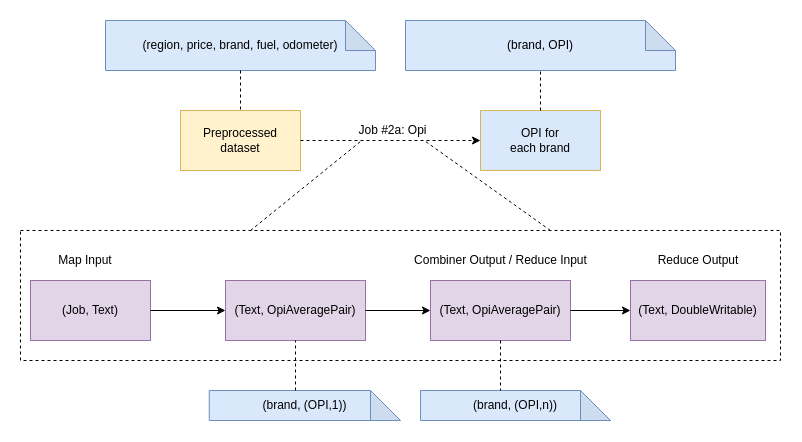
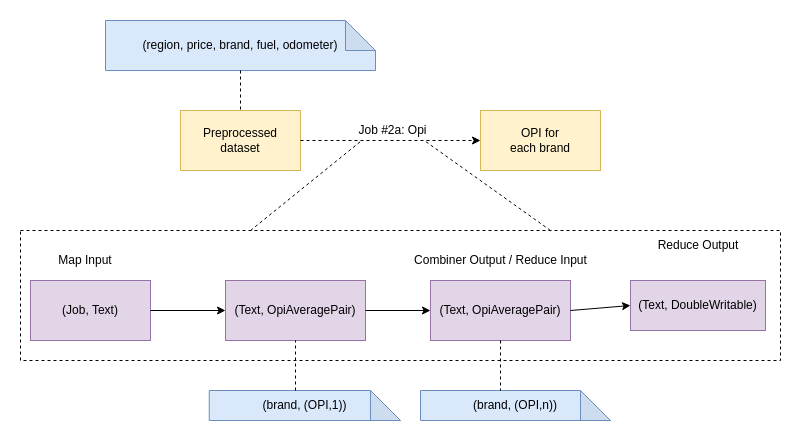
  <mxCell id="0" />
  <mxCell id="1" parent="0" />
  <mxCell id="2" value="Preprocessed&lt;br&gt;dataset" style="rounded=0;whiteSpace=wrap;html=1;fillColor=#fff2cc;strokeColor=#d6b656;" parent="1" vertex="1"><mxGeometry x="180" y="110" width="120" height="60" as="geometry" /></mxCell>
- <mxCell id="3" value="OPI for&lt;br&gt;each brand" style="rounded=0;whiteSpace=wrap;html=1;fillColor=#dae8fc;strokeColor=#d6b656;" parent="1" vertex="1"><mxGeometry x="480" y="110" width="120" height="60" as="geometry" /></mxCell>
+ <mxCell id="3" value="OPI for&lt;br&gt;each brand" style="rounded=0;whiteSpace=wrap;html=1;fillColor=#fff2cc;strokeColor=#d6b656;" parent="1" vertex="1"><mxGeometry x="480" y="110" width="120" height="60" as="geometry" /></mxCell>
  <mxCell id="4" value="" style="endArrow=classic;html=1;exitX=1;exitY=0.5;exitDx=0;exitDy=0;dashed=1;" parent="1" source="2" target="3" edge="1"><mxGeometry width="50" height="50" relative="1" as="geometry"><mxPoint x="299" y="147" as="sourcePoint" /><mxPoint x="440" y="110" as="targetPoint" /></mxGeometry></mxCell>
  <mxCell id="5" value="(region, price, brand, fuel, odometer)" style="shape=note;whiteSpace=wrap;html=1;backgroundOutline=1;darkOpacity=0.05;fillColor=#dae8fc;strokeColor=#6c8ebf;" parent="1" vertex="1"><mxGeometry x="105" y="20" width="270" height="50" as="geometry" /></mxCell>
  <mxCell id="6" value="" style="endArrow=none;dashed=1;html=1;entryX=0.5;entryY=0;entryDx=0;entryDy=0;exitX=0.5;exitY=1;exitDx=0;exitDy=0;exitPerimeter=0;" parent="1" source="5" target="2" edge="1"><mxGeometry width="50" height="50" relative="1" as="geometry"><mxPoint x="560" y="80" as="sourcePoint" /><mxPoint x="730" y="150" as="targetPoint" /></mxGeometry></mxCell>
  <mxCell id="7" value="Job #2a: Opi" style="text;html=1;strokeColor=none;fillColor=none;align=center;verticalAlign=middle;whiteSpace=wrap;rounded=0;" parent="1" vertex="1"><mxGeometry x="330" y="120" width="125" height="20" as="geometry" /></mxCell>
  <mxCell id="8" value="(Job, Text)" style="rounded=0;whiteSpace=wrap;html=1;fillColor=#e1d5e7;strokeColor=#9673a6;" parent="1" vertex="1"><mxGeometry x="30" y="280" width="120" height="60" as="geometry" /></mxCell>
  <mxCell id="9" value="(Text, OpiAveragePair)" style="rounded=0;whiteSpace=wrap;html=1;fillColor=#e1d5e7;strokeColor=#9673a6;" parent="1" vertex="1"><mxGeometry x="225" y="280" width="140" height="60" as="geometry" /></mxCell>
- <mxCell id="10" value="(Text, DoubleWritable)" style="rounded=0;whiteSpace=wrap;html=1;fillColor=#e1d5e7;strokeColor=#9673a6;" parent="1" vertex="1"><mxGeometry x="630" y="280" width="135" height="60" as="geometry" /></mxCell>
+ <mxCell id="10" value="(Text, DoubleWritable)" style="rounded=0;whiteSpace=wrap;html=1;fillColor=#e1d5e7;strokeColor=#9673a6;" parent="1" vertex="1"><mxGeometry x="630" y="280" width="135" height="50" as="geometry" /></mxCell>
  <mxCell id="11" value="Map Input" style="text;html=1;strokeColor=none;fillColor=none;align=center;verticalAlign=middle;whiteSpace=wrap;rounded=0;" parent="1" vertex="1"><mxGeometry x="50" y="250" width="70" height="20" as="geometry" /></mxCell>
- <mxCell id="12" value="Reduce Output" style="text;html=1;strokeColor=none;fillColor=none;align=center;verticalAlign=middle;whiteSpace=wrap;rounded=0;" parent="1" vertex="1"><mxGeometry x="652.5" y="250" width="90" height="20" as="geometry" /></mxCell>
+ <mxCell id="12" value="Reduce Output" style="text;html=1;strokeColor=none;fillColor=none;align=center;verticalAlign=middle;whiteSpace=wrap;rounded=0;" parent="1" vertex="1"><mxGeometry x="652.5" y="235" width="90" height="20" as="geometry" /></mxCell>
  <mxCell id="13" value="" style="endArrow=classic;html=1;exitX=1;exitY=0.5;exitDx=0;exitDy=0;entryX=0;entryY=0.5;entryDx=0;entryDy=0;" parent="1" source="8" target="9" edge="1"><mxGeometry width="50" height="50" relative="1" as="geometry"><mxPoint x="120" y="440" as="sourcePoint" /><mxPoint x="170" y="390" as="targetPoint" /></mxGeometry></mxCell>
  <mxCell id="14" value="" style="endArrow=none;dashed=1;html=1;exitX=0.25;exitY=0;exitDx=0;exitDy=0;entryX=0.25;entryY=1;entryDx=0;entryDy=0;" parent="1" target="7" edge="1"><mxGeometry width="50" height="50" relative="1" as="geometry"><mxPoint x="250" y="230" as="sourcePoint" /><mxPoint x="370" y="150" as="targetPoint" /></mxGeometry></mxCell>
  <mxCell id="15" value="" style="endArrow=none;dashed=1;html=1;entryX=0.75;entryY=1;entryDx=0;entryDy=0;exitX=0.75;exitY=0;exitDx=0;exitDy=0;" parent="1" target="7" edge="1"><mxGeometry width="50" height="50" relative="1" as="geometry"><mxPoint x="550" y="230" as="sourcePoint" /><mxPoint x="460" y="170" as="targetPoint" /></mxGeometry></mxCell>
- <mxCell id="16" value="(brand, OPI)" style="shape=note;whiteSpace=wrap;html=1;backgroundOutline=1;darkOpacity=0.05;fillColor=#dae8fc;strokeColor=#6c8ebf;" parent="1" vertex="1"><mxGeometry x="405" y="20" width="270" height="50" as="geometry" /></mxCell>
- <mxCell id="17" value="" style="endArrow=none;dashed=1;html=1;exitX=0.5;exitY=0;exitDx=0;exitDy=0;entryX=0.5;entryY=1;entryDx=0;entryDy=0;entryPerimeter=0;" parent="1" source="3" target="16" edge="1"><mxGeometry width="50" height="50" relative="1" as="geometry"><mxPoint x="650" y="150" as="sourcePoint" /><mxPoint x="700" y="100" as="targetPoint" /></mxGeometry></mxCell>
  <mxCell id="18" value="(brand, (OPI,1))" style="shape=note;whiteSpace=wrap;html=1;backgroundOutline=1;darkOpacity=0.05;fillColor=#dae8fc;strokeColor=#6c8ebf;" parent="1" vertex="1"><mxGeometry x="208.75" y="390" width="191.25" height="30" as="geometry" /></mxCell>
  <mxCell id="19" value="(Text, OpiAveragePair)" style="rounded=0;whiteSpace=wrap;html=1;fillColor=#e1d5e7;strokeColor=#9673a6;" vertex="1" parent="1"><mxGeometry x="430" y="280" width="140" height="60" as="geometry" /></mxCell>
  <mxCell id="20" value="" style="endArrow=classic;html=1;exitX=1;exitY=0.5;exitDx=0;exitDy=0;" edge="1" parent="1" source="9" target="19"><mxGeometry width="50" height="50" relative="1" as="geometry"><mxPoint x="155" y="320" as="sourcePoint" /><mxPoint x="240" y="320" as="targetPoint" /></mxGeometry></mxCell>
  <mxCell id="21" value="" style="endArrow=classic;html=1;exitX=1;exitY=0.5;exitDx=0;exitDy=0;entryX=0;entryY=0.5;entryDx=0;entryDy=0;" edge="1" parent="1" source="19" target="10"><mxGeometry width="50" height="50" relative="1" as="geometry"><mxPoint x="380" y="320" as="sourcePoint" /><mxPoint x="440" y="320" as="targetPoint" /></mxGeometry></mxCell>
  <mxCell id="22" value="Combiner Output / Reduce Input" style="text;html=1;strokeColor=none;fillColor=none;align=center;verticalAlign=middle;whiteSpace=wrap;rounded=0;" vertex="1" parent="1"><mxGeometry x="408.75" y="250" width="182.5" height="20" as="geometry" /></mxCell>
  <mxCell id="23" value="(brand, (OPI,n))" style="shape=note;whiteSpace=wrap;html=1;backgroundOutline=1;darkOpacity=0.05;fillColor=#dae8fc;strokeColor=#6c8ebf;" vertex="1" parent="1"><mxGeometry x="420" y="390" width="190" height="30" as="geometry" /></mxCell>
  <mxCell id="24" value="" style="endArrow=none;dashed=1;html=1;entryX=0.5;entryY=1;entryDx=0;entryDy=0;" edge="1" parent="1" target="9"><mxGeometry width="50" height="50" relative="1" as="geometry"><mxPoint x="295" y="390" as="sourcePoint" /><mxPoint x="170" y="360" as="targetPoint" /></mxGeometry></mxCell>
  <mxCell id="25" value="" style="endArrow=none;dashed=1;html=1;exitX=0.5;exitY=1;exitDx=0;exitDy=0;entryX=0;entryY=0;entryDx=80;entryDy=0;entryPerimeter=0;" edge="1" parent="1" source="19" target="23"><mxGeometry width="50" height="50" relative="1" as="geometry"><mxPoint x="420" y="480" as="sourcePoint" /><mxPoint x="470" y="430" as="targetPoint" /></mxGeometry></mxCell>
  <mxCell id="26" value="" style="rounded=0;whiteSpace=wrap;html=1;fillColor=none;dashed=1;" vertex="1" parent="1"><mxGeometry x="20" y="230" width="760" height="130" as="geometry" /></mxCell>
